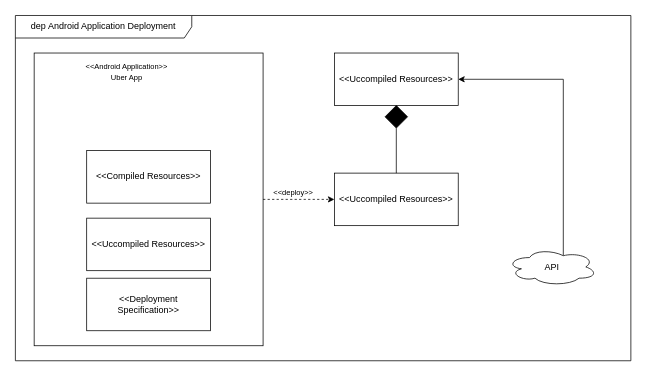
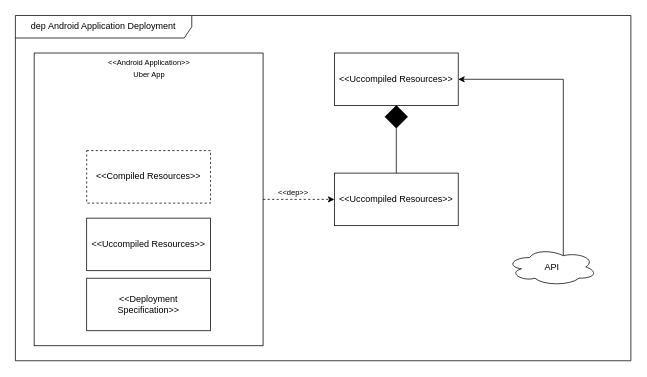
  <mxCell id="0" />
  <mxCell id="1" parent="0" />
  <mxCell id="2" value="dep Android Application Deployment" style="shape=umlFrame;whiteSpace=wrap;html=1;pointerEvents=0;recursiveResize=0;container=1;collapsible=0;width=235;height=30;" parent="1" vertex="1"><mxGeometry x="20" y="20" width="820" height="460" as="geometry" /></mxCell>
  <mxCell id="3" style="edgeStyle=orthogonalEdgeStyle;rounded=0;orthogonalLoop=1;jettySize=auto;html=1;exitX=1;exitY=0.5;exitDx=0;exitDy=0;entryX=0;entryY=0.5;entryDx=0;entryDy=0;dashed=1;" edge="1" parent="2" source="4" target="10"><mxGeometry relative="1" as="geometry" /></mxCell>
  <mxCell id="4" value="" style="rounded=0;whiteSpace=wrap;html=1;fillColor=none;" vertex="1" parent="2"><mxGeometry x="25" y="50" width="305" height="390" as="geometry" /></mxCell>
- <mxCell id="5" value="&lt;font style=&quot;font-size: 10px;&quot;&gt;&amp;lt;&amp;lt;Android Application&amp;gt;&amp;gt;&lt;br&gt;Uber App&lt;br&gt;&lt;/font&gt;" style="text;html=1;align=center;verticalAlign=middle;resizable=0;points=[];autosize=1;strokeColor=none;fillColor=none;" parent="2" vertex="1"><mxGeometry x="82.5" y="55" width="130" height="40" as="geometry" /></mxCell>
- <mxCell id="6" value="&amp;lt;&amp;lt;Compiled Resources&amp;gt;&amp;gt;" style="rounded=0;whiteSpace=wrap;html=1;fillColor=none;" vertex="1" parent="2"><mxGeometry x="95" y="180" width="165" height="70" as="geometry" /></mxCell>
+ <mxCell id="5" value="&lt;font style=&quot;font-size: 10px;&quot;&gt;&amp;lt;&amp;lt;Android Application&amp;gt;&amp;gt;&lt;br&gt;Uber App&lt;br&gt;&lt;/font&gt;" style="text;html=1;align=center;verticalAlign=middle;resizable=0;points=[];autosize=1;strokeColor=none;fillColor=none;" parent="2" vertex="1"><mxGeometry x="112.5" y="50" width="130" height="40" as="geometry" /></mxCell>
+ <mxCell id="6" value="&amp;lt;&amp;lt;Compiled Resources&amp;gt;&amp;gt;" style="rounded=0;whiteSpace=wrap;html=1;fillColor=none;dashed=1;" vertex="1" parent="2"><mxGeometry x="95" y="180" width="165" height="70" as="geometry" /></mxCell>
  <mxCell id="7" value="&amp;lt;&amp;lt;Uccompiled Resources&amp;gt;&amp;gt;" style="rounded=0;whiteSpace=wrap;html=1;fillColor=none;" vertex="1" parent="2"><mxGeometry x="95" y="270" width="165" height="70" as="geometry" /></mxCell>
  <mxCell id="8" value="&amp;lt;&amp;lt;Deployment Specification&amp;gt;&amp;gt;" style="rounded=0;whiteSpace=wrap;html=1;fillColor=none;" vertex="1" parent="2"><mxGeometry x="95" y="350" width="165" height="70" as="geometry" /></mxCell>
  <mxCell id="9" style="edgeStyle=orthogonalEdgeStyle;rounded=0;orthogonalLoop=1;jettySize=auto;html=1;exitX=0.5;exitY=0;exitDx=0;exitDy=0;entryX=0.5;entryY=1;entryDx=0;entryDy=0;endArrow=none;endFill=0;" edge="1" parent="2" source="10" target="13"><mxGeometry relative="1" as="geometry" /></mxCell>
  <mxCell id="10" value="&amp;lt;&amp;lt;Uccompiled Resources&amp;gt;&amp;gt;" style="rounded=0;whiteSpace=wrap;html=1;fillColor=none;" vertex="1" parent="2"><mxGeometry x="425" y="210" width="165" height="70" as="geometry" /></mxCell>
  <mxCell id="11" value="&amp;lt;&amp;lt;Uccompiled Resources&amp;gt;&amp;gt;" style="rounded=0;whiteSpace=wrap;html=1;fillColor=none;" vertex="1" parent="2"><mxGeometry x="425" y="50" width="165" height="70" as="geometry" /></mxCell>
- <mxCell id="12" value="&lt;font style=&quot;font-size: 10px;&quot;&gt;&amp;lt;&amp;lt;deploy&amp;gt;&amp;gt;&lt;br&gt;&lt;/font&gt;" style="text;html=1;align=center;verticalAlign=middle;resizable=0;points=[];autosize=1;strokeColor=none;fillColor=none;" vertex="1" parent="2"><mxGeometry x="330" y="220" width="80" height="30" as="geometry" /></mxCell>
+ <mxCell id="12" value="&lt;font style=&quot;font-size: 10px;&quot;&gt;&amp;lt;&amp;lt;dep&amp;gt;&amp;gt;&lt;br&gt;&lt;/font&gt;" style="text;html=1;align=center;verticalAlign=middle;resizable=0;points=[];autosize=1;strokeColor=none;fillColor=none;" vertex="1" parent="2"><mxGeometry x="330" y="220" width="80" height="30" as="geometry" /></mxCell>
  <mxCell id="13" value="" style="rhombus;fillColor=#000000;" vertex="1" parent="2"><mxGeometry x="492.5" y="120" width="30" height="30" as="geometry" /></mxCell>
  <mxCell id="14" style="edgeStyle=orthogonalEdgeStyle;rounded=0;orthogonalLoop=1;jettySize=auto;html=1;exitX=0.625;exitY=0.2;exitDx=0;exitDy=0;exitPerimeter=0;entryX=1;entryY=0.5;entryDx=0;entryDy=0;" edge="1" parent="2" source="15" target="11"><mxGeometry relative="1" as="geometry"><Array as="points"><mxPoint x="730" y="85" /></Array></mxGeometry></mxCell>
  <mxCell id="15" value="API" style="ellipse;shape=cloud;whiteSpace=wrap;html=1;" vertex="1" parent="2"><mxGeometry x="655" y="310" width="120" height="50" as="geometry" /></mxCell>
